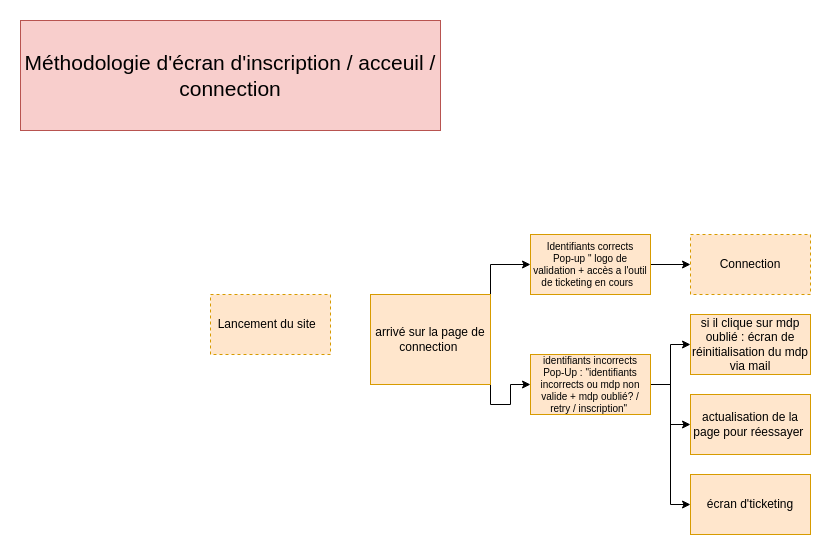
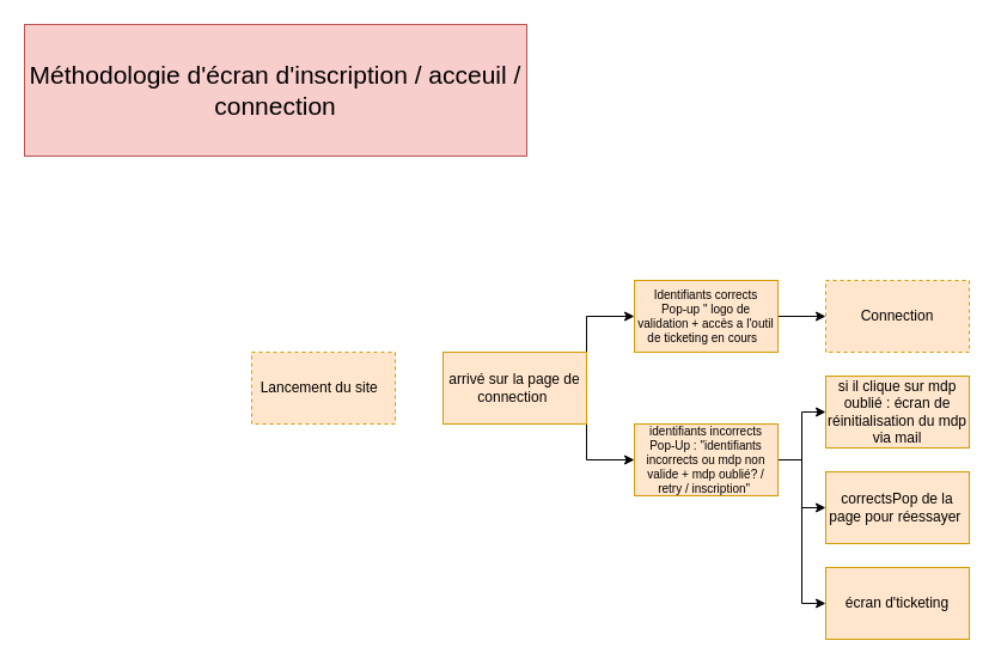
  <mxCell id="0" />
  <mxCell id="1" parent="0" />
  <mxCell id="2" value="Lancement du site&amp;nbsp;&lt;span style=&quot;white-space: pre&quot;&gt; &lt;/span&gt;" style="rounded=0;whiteSpace=wrap;html=1;fillColor=#ffe6cc;strokeColor=#d79b00;dashed=1;" parent="1" vertex="1"><mxGeometry x="210" y="294" width="120" height="60" as="geometry" /></mxCell>
  <mxCell id="3" style="edgeStyle=orthogonalEdgeStyle;rounded=0;orthogonalLoop=1;jettySize=auto;html=1;exitX=1;exitY=1;exitDx=0;exitDy=0;entryX=0;entryY=0.5;entryDx=0;entryDy=0;" parent="1" source="5" target="13" edge="1"><mxGeometry relative="1" as="geometry" /></mxCell>
  <mxCell id="4" style="edgeStyle=orthogonalEdgeStyle;rounded=0;orthogonalLoop=1;jettySize=auto;html=1;exitX=1;exitY=0;exitDx=0;exitDy=0;entryX=0;entryY=0.5;entryDx=0;entryDy=0;" parent="1" source="5" target="9" edge="1"><mxGeometry relative="1" as="geometry" /></mxCell>
- <mxCell id="5" value="arrivé sur la page de connection&amp;nbsp;" style="rounded=0;whiteSpace=wrap;html=1;fillColor=#ffe6cc;strokeColor=#d79b00;" parent="1" vertex="1"><mxGeometry x="370" y="294" width="120" height="90" as="geometry" /></mxCell>
+ <mxCell id="5" value="arrivé sur la page de connection&amp;nbsp;" style="rounded=0;whiteSpace=wrap;html=1;fillColor=#ffe6cc;strokeColor=#d79b00;" parent="1" vertex="1"><mxGeometry x="370" y="294" width="120" height="60" as="geometry" /></mxCell>
  <mxCell id="6" value="écran d'ticketing" style="rounded=0;whiteSpace=wrap;html=1;fillColor=#ffe6cc;strokeColor=#d79b00;" parent="1" vertex="1"><mxGeometry x="690" y="474" width="120" height="60" as="geometry" /></mxCell>
- <mxCell id="7" value="actualisation de la page pour réessayer&amp;nbsp;" style="rounded=0;whiteSpace=wrap;html=1;fillColor=#ffe6cc;strokeColor=#d79b00;" parent="1" vertex="1"><mxGeometry x="690" y="394" width="120" height="60" as="geometry" /></mxCell>
+ <mxCell id="7" value="correctsPop de la page pour réessayer&amp;nbsp;" style="rounded=0;whiteSpace=wrap;html=1;fillColor=#ffe6cc;strokeColor=#d79b00;" parent="1" vertex="1"><mxGeometry x="690" y="394" width="120" height="60" as="geometry" /></mxCell>
  <mxCell id="8" value="" style="edgeStyle=orthogonalEdgeStyle;rounded=0;orthogonalLoop=1;jettySize=auto;html=1;" parent="1" source="9" target="14" edge="1"><mxGeometry relative="1" as="geometry" /></mxCell>
  <mxCell id="9" value="Identifiants corrects&lt;br style=&quot;font-size: 10px;&quot;&gt;Pop-up &quot; logo de validation + accès a l'outil de ticketing en cours&amp;nbsp;&amp;nbsp;" style="rounded=0;whiteSpace=wrap;html=1;fillColor=#ffe6cc;strokeColor=#d79b00;fontSize=10;" parent="1" vertex="1"><mxGeometry x="530" y="234" width="120" height="60" as="geometry" /></mxCell>
  <mxCell id="10" style="edgeStyle=orthogonalEdgeStyle;rounded=0;orthogonalLoop=1;jettySize=auto;html=1;exitX=1;exitY=0.5;exitDx=0;exitDy=0;entryX=0;entryY=0.5;entryDx=0;entryDy=0;" parent="1" source="13" target="15" edge="1"><mxGeometry relative="1" as="geometry" /></mxCell>
  <mxCell id="11" style="edgeStyle=orthogonalEdgeStyle;rounded=0;orthogonalLoop=1;jettySize=auto;html=1;exitX=1;exitY=0.5;exitDx=0;exitDy=0;" parent="1" source="13" edge="1"><mxGeometry relative="1" as="geometry"><mxPoint x="690" y="424" as="targetPoint" /><Array as="points"><mxPoint x="670" y="384" /><mxPoint x="670" y="424" /><mxPoint x="689" y="424" /></Array></mxGeometry></mxCell>
  <mxCell id="12" style="edgeStyle=orthogonalEdgeStyle;rounded=0;orthogonalLoop=1;jettySize=auto;html=1;exitX=1;exitY=0.5;exitDx=0;exitDy=0;fontSize=10;" parent="1" source="13" edge="1"><mxGeometry relative="1" as="geometry"><mxPoint x="690" y="504" as="targetPoint" /><Array as="points"><mxPoint x="670" y="384" /><mxPoint x="670" y="504" /></Array></mxGeometry></mxCell>
  <mxCell id="13" value="identifiants incorrects&lt;br style=&quot;font-size: 10px&quot;&gt;Pop-Up : &quot;identifiants incorrects ou mdp non valide + mdp oublié? / retry / inscription&quot;&amp;nbsp;" style="rounded=0;whiteSpace=wrap;html=1;fillColor=#ffe6cc;strokeColor=#d79b00;fontSize=10;" parent="1" vertex="1"><mxGeometry x="530" y="354" width="120" height="60" as="geometry" /></mxCell>
  <mxCell id="14" value="Connection" style="rounded=0;whiteSpace=wrap;html=1;fillColor=#ffe6cc;strokeColor=#d79b00;dashed=1;" parent="1" vertex="1"><mxGeometry x="690" y="234" width="120" height="60" as="geometry" /></mxCell>
  <mxCell id="15" value="si il clique sur mdp oublié : écran de réinitialisation du mdp via mail" style="rounded=0;whiteSpace=wrap;html=1;fillColor=#ffe6cc;strokeColor=#d79b00;" parent="1" vertex="1"><mxGeometry x="690" y="314" width="120" height="60" as="geometry" /></mxCell>
  <mxCell id="16" value="Méthodologie d'écran d'inscription / acceuil / connection" style="rounded=0;whiteSpace=wrap;html=1;fillColor=#f8cecc;strokeColor=#b85450;fontSize=21;" vertex="1" parent="1"><mxGeometry x="20" y="20" width="420" height="110" as="geometry" /></mxCell>
